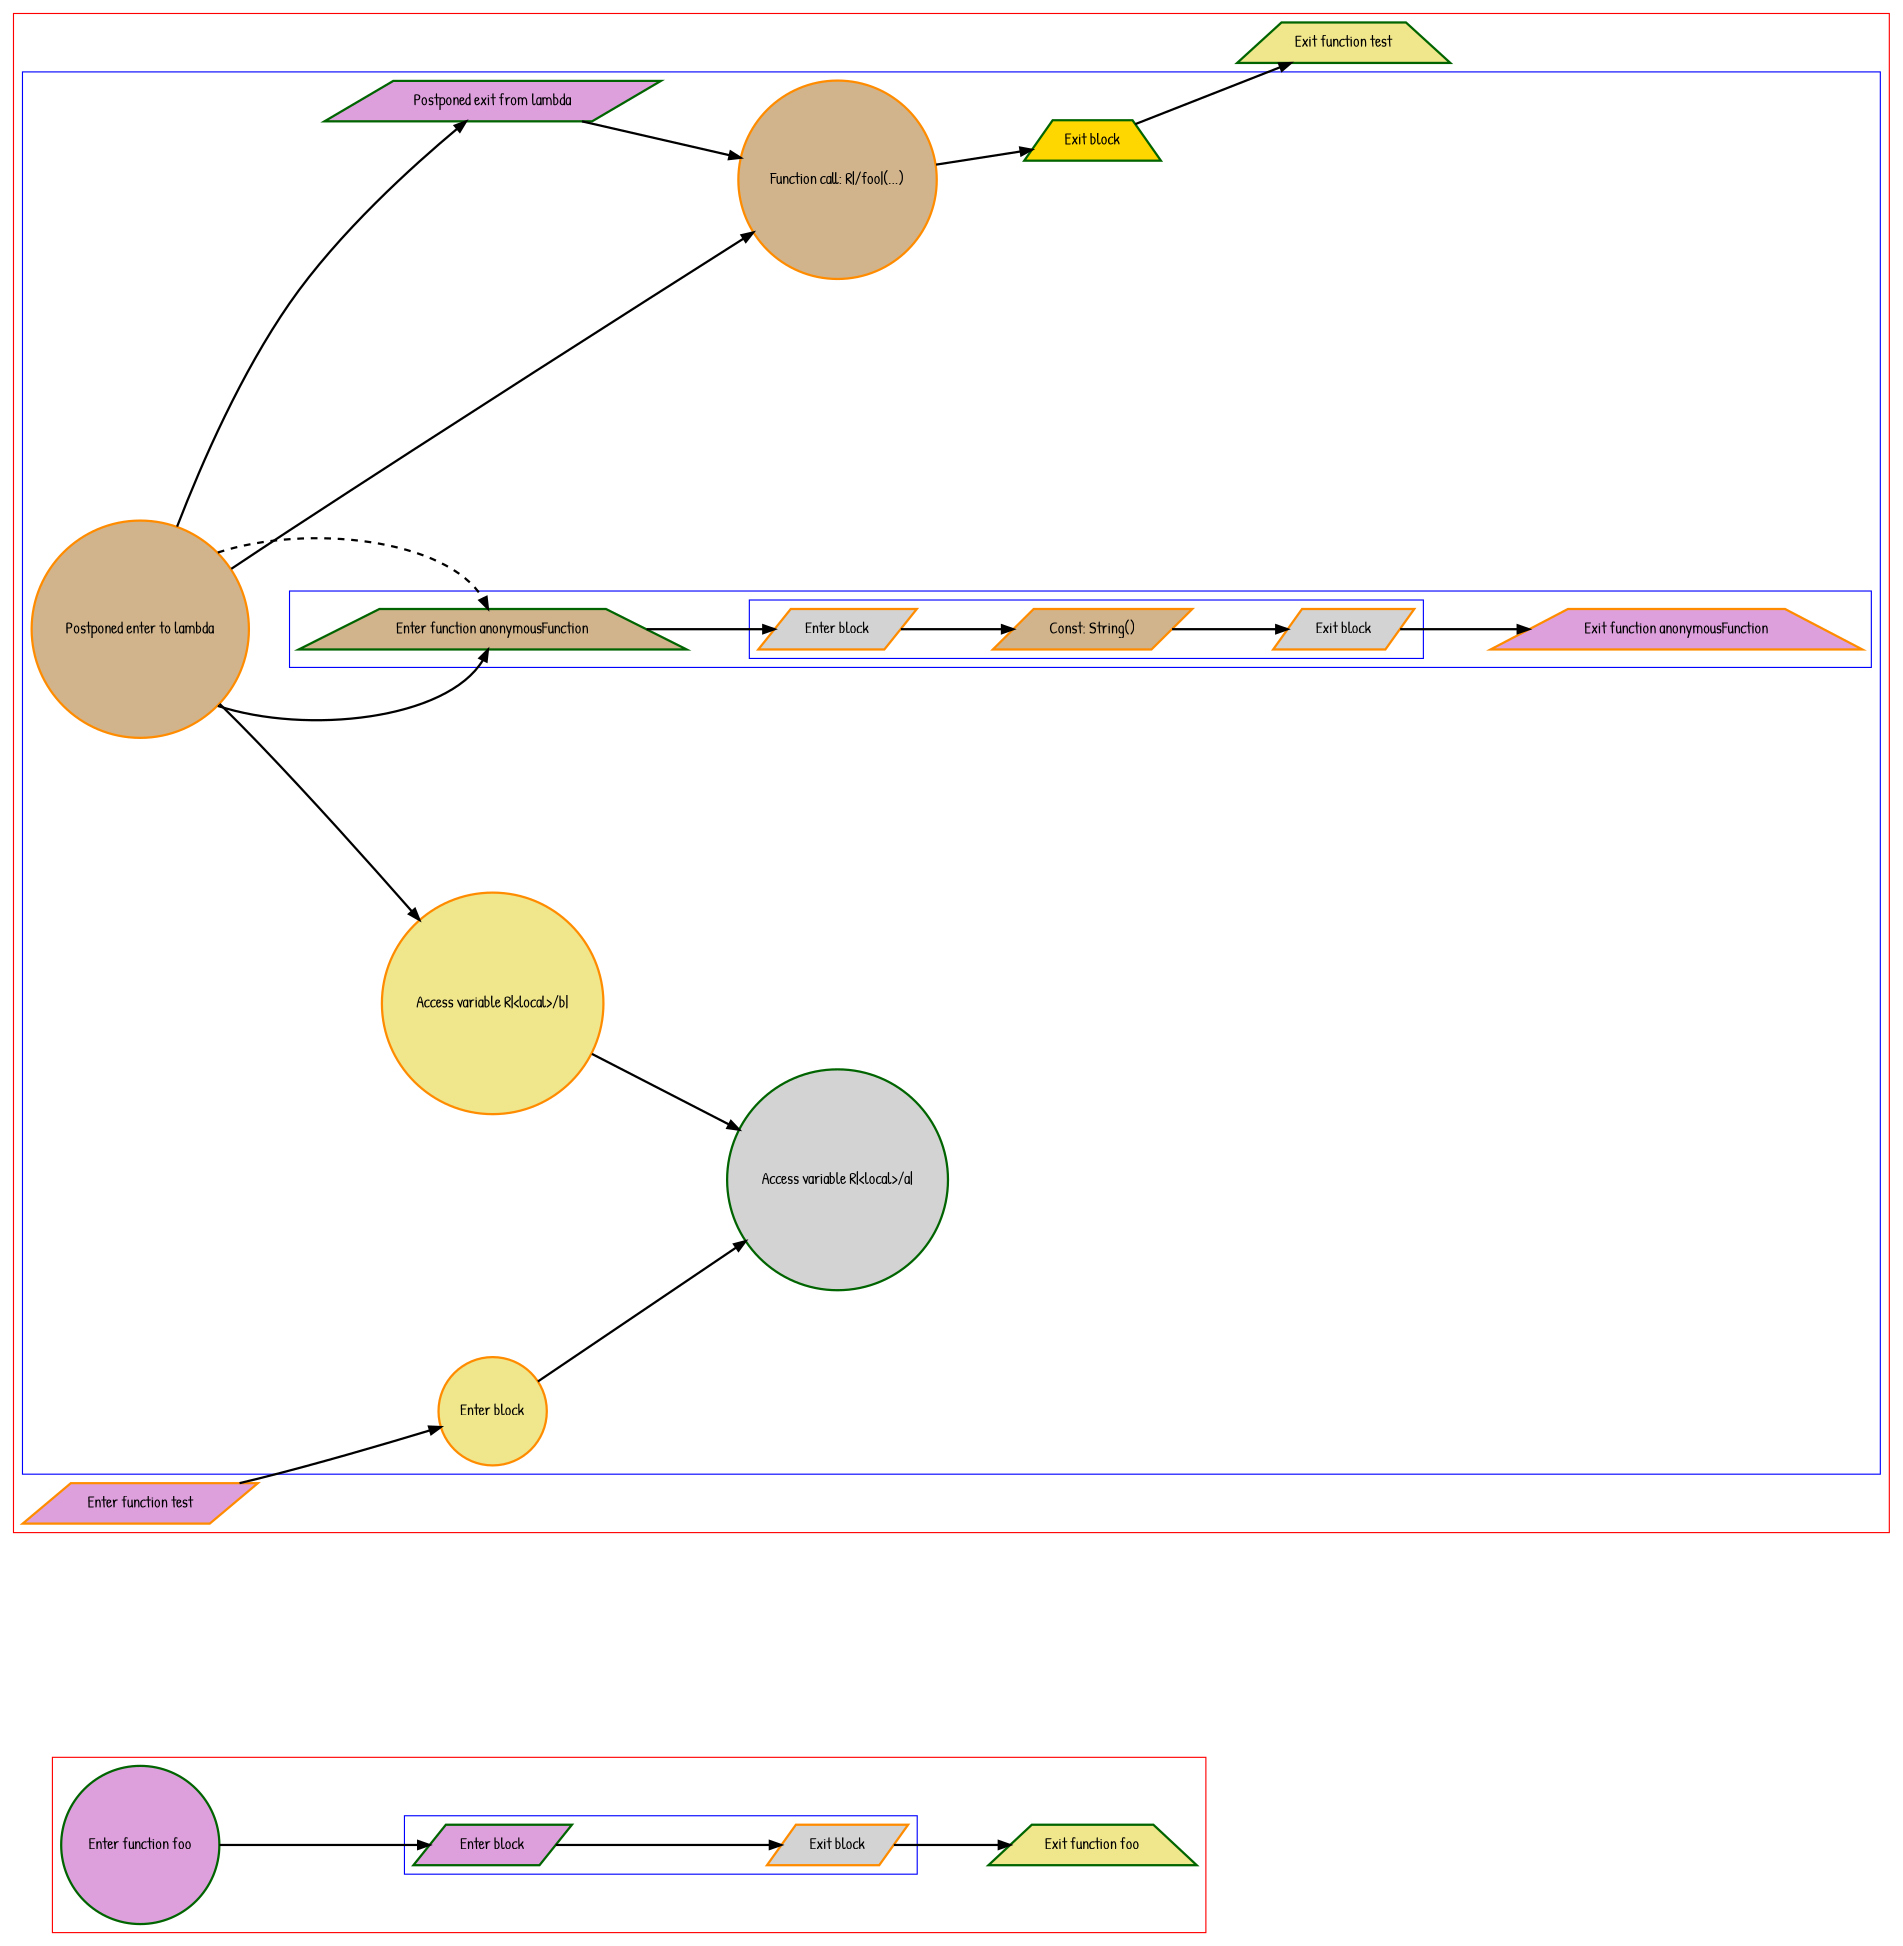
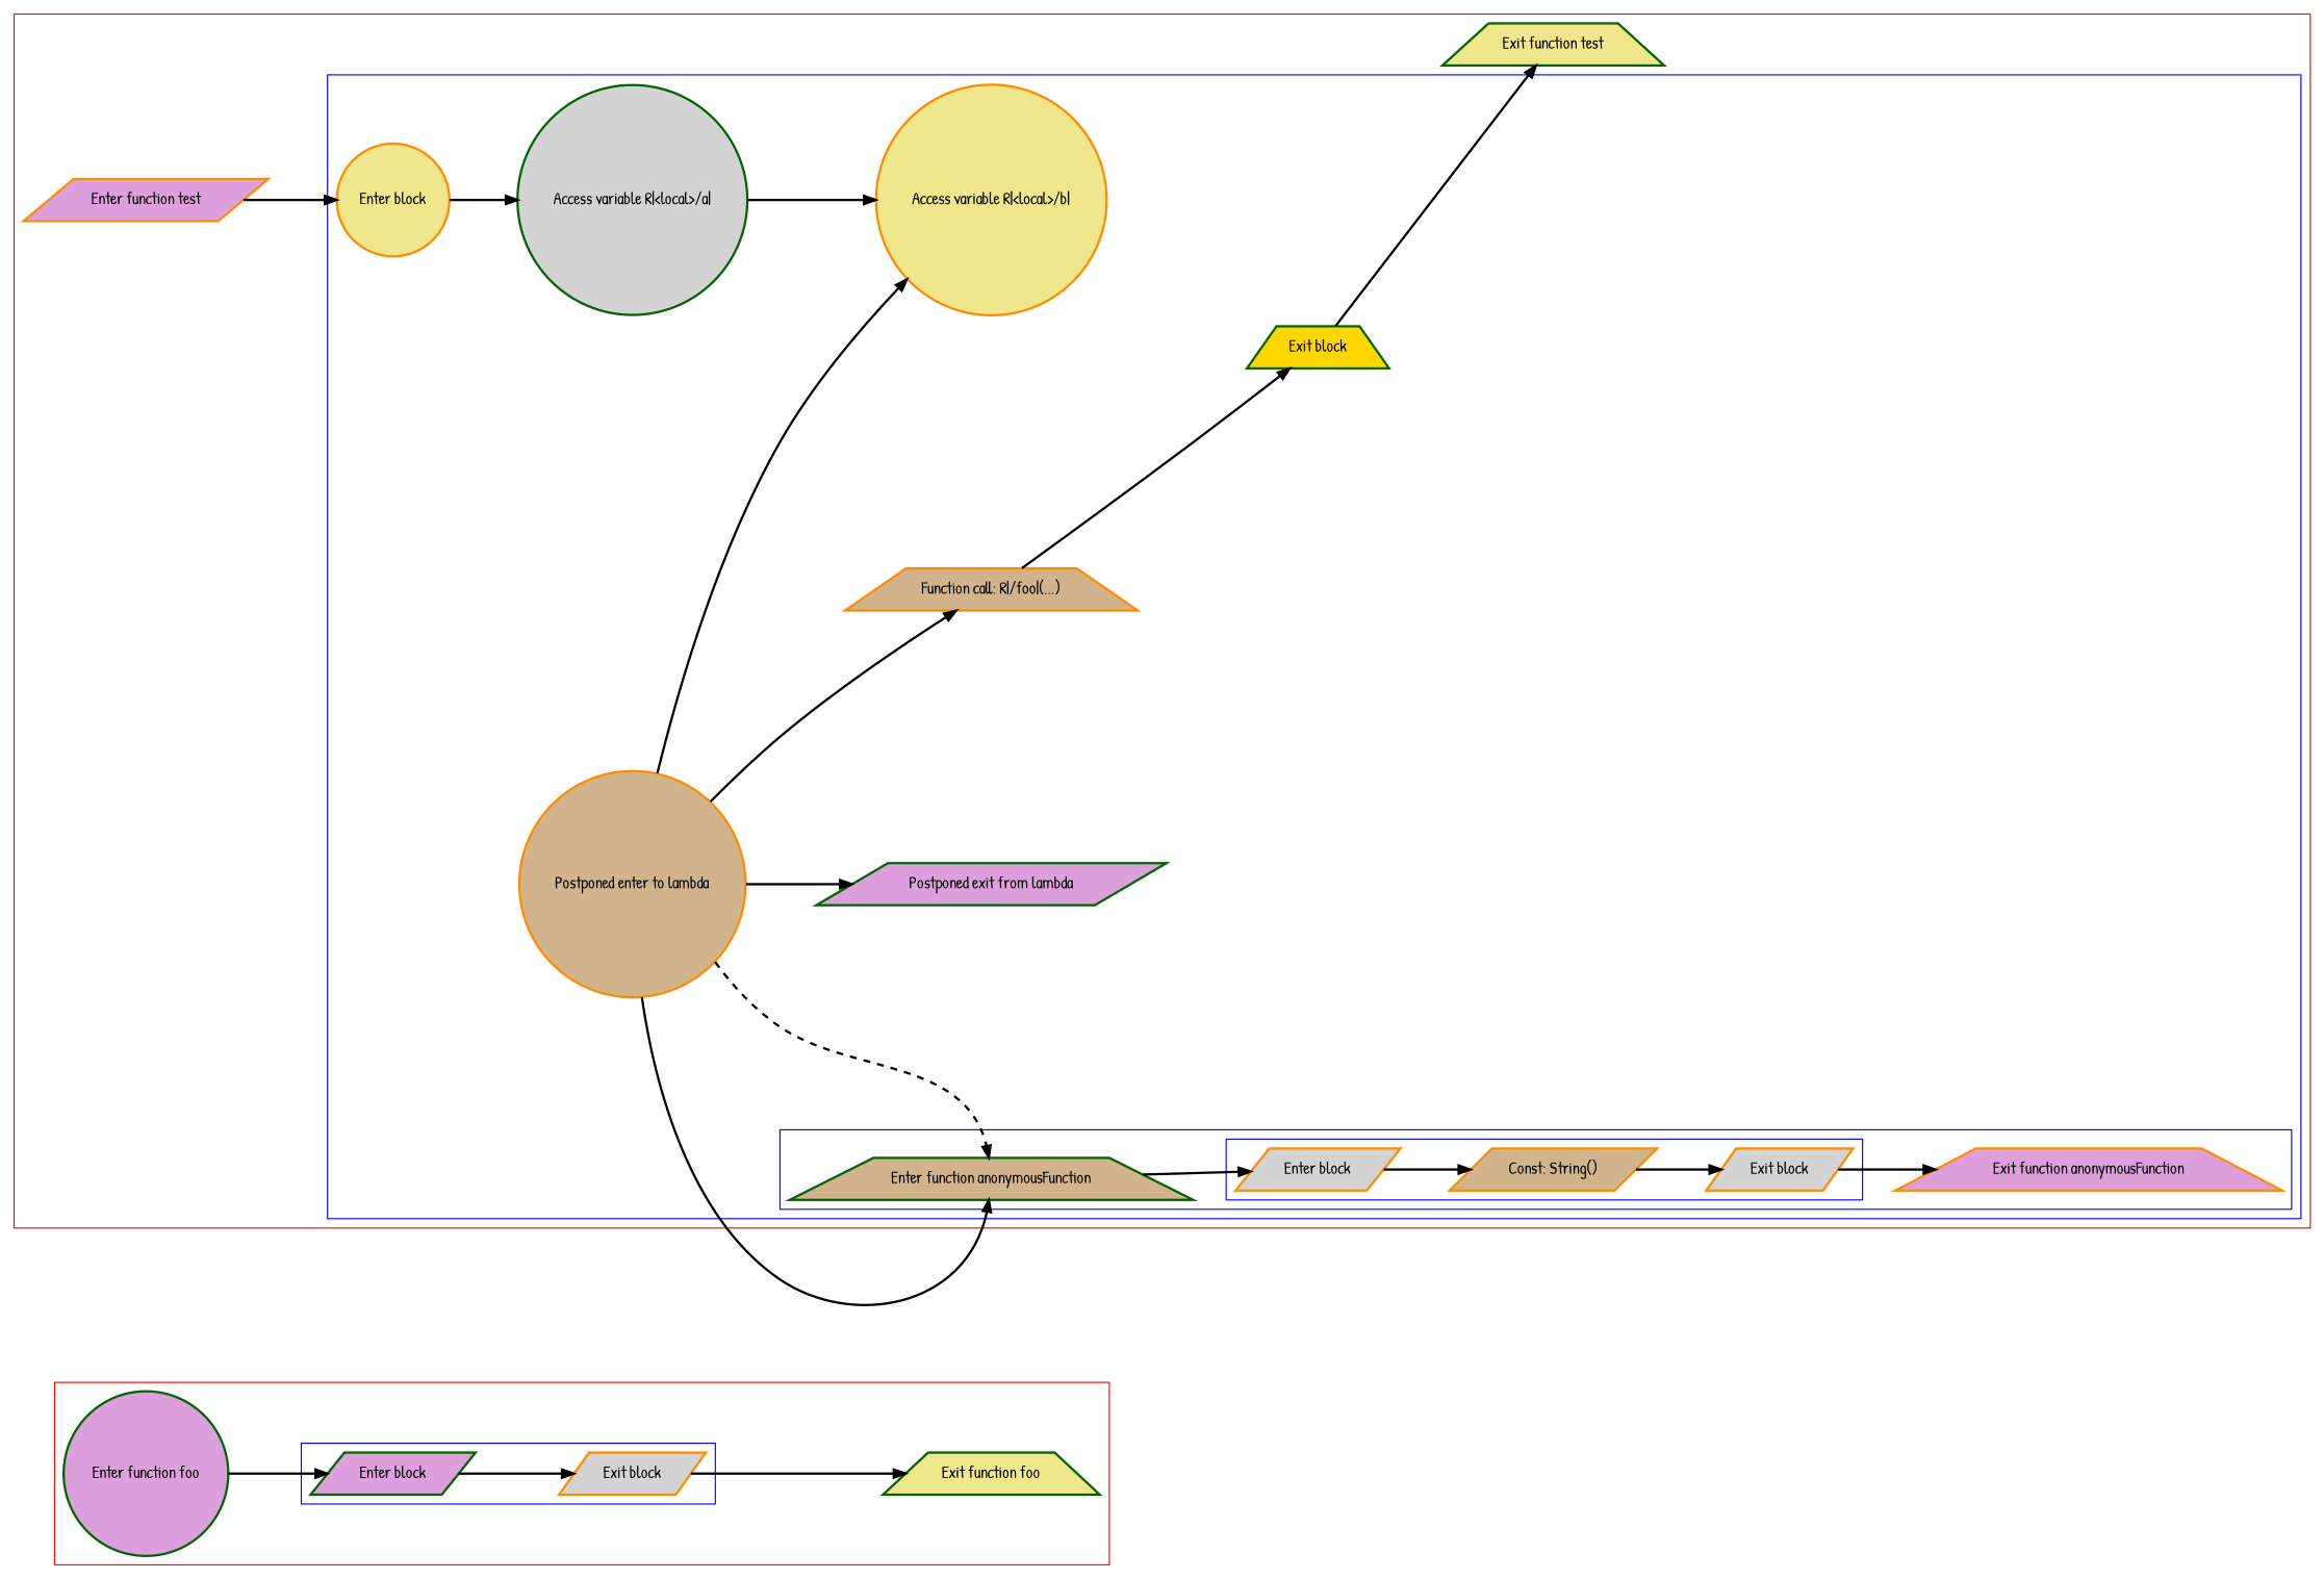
  digraph {
    fontname="Patrick Hand"
    nodesep=3
    rankdir=LR
    node [color=darkorange fillcolor=plum fontname="Patrick Hand" penwidth=2 shape=parallelogram style=filled]
    edge [fontname="Patrick Hand" penwidth=2]
    n1 [color=darkgreen label="Enter block"]
    n2 [fillcolor=lightgrey label="Exit block"]
    n3 [color=darkgreen label="Enter function foo" shape=circle]
    n4 [color=darkgreen fillcolor=khaki label="Exit function foo" shape=trapezium]
    n5 [fillcolor=lightgrey label="Enter block"]
    n6 [fillcolor=tan label="Const: String()"]
    n7 [fillcolor=lightgrey label="Exit block"]
    n8 [color=darkgreen fillcolor=tan label="Enter function anonymousFunction" shape=trapezium]
    n9 [label="Exit function anonymousFunction" shape=trapezium]
    n10 [fillcolor=khaki label="Enter block" shape=circle]
    n11 [color=darkgreen fillcolor=lightgrey label="Access variable R|<local>/a|" shape=circle]
    n12 [fillcolor=khaki label="Access variable R|<local>/b|" shape=circle]
    n13 [fillcolor=tan label="Postponed enter to lambda" shape=circle]
    n14 [color=darkgreen label="Postponed exit from lambda"]
-   n15 [fillcolor=tan label="Function call: R|/foo|(...)" shape=circle]
+   n15 [fillcolor=tan label="Function call: R|/foo|(...)" shape=trapezium]
    n16 [color=darkgreen fillcolor=gold label="Exit block" shape=trapezium]
    n17 [label="Enter function test"]
    n18 [color=darkgreen fillcolor=khaki label="Exit function test" shape=trapezium]
    subgraph cluster_1 {
      color=red
      n3
      n4
      subgraph cluster_2 {
        color=blue
        n1
        n2
      }
    }
    subgraph cluster_3 {
      color=red
      n17
      n18
      subgraph cluster_4 {
        color=blue
        n10
        n11
        n12
        n13
        n14
        n15
        n16
        subgraph cluster_5 {
          color=blue
          n8
          n9
          subgraph cluster_6 {
            color=blue
            n5
            n6
            n7
          }
        }
      }
    }
    n1 -> n2
    n2 -> n4
    n3 -> n1
    n5 -> n6
    n6 -> n7
    n7 -> n9
    n8 -> n5
    n10 -> n11
-   n12 -> n11
+   n11 -> n12
    n13 -> n8
    n13 -> n8 [style=dashed]
    n13 -> n12
    n13 -> n14
    n13 -> n15
-   n14 -> n15
    n15 -> n16
    n16 -> n18
    n17 -> n10
  }
